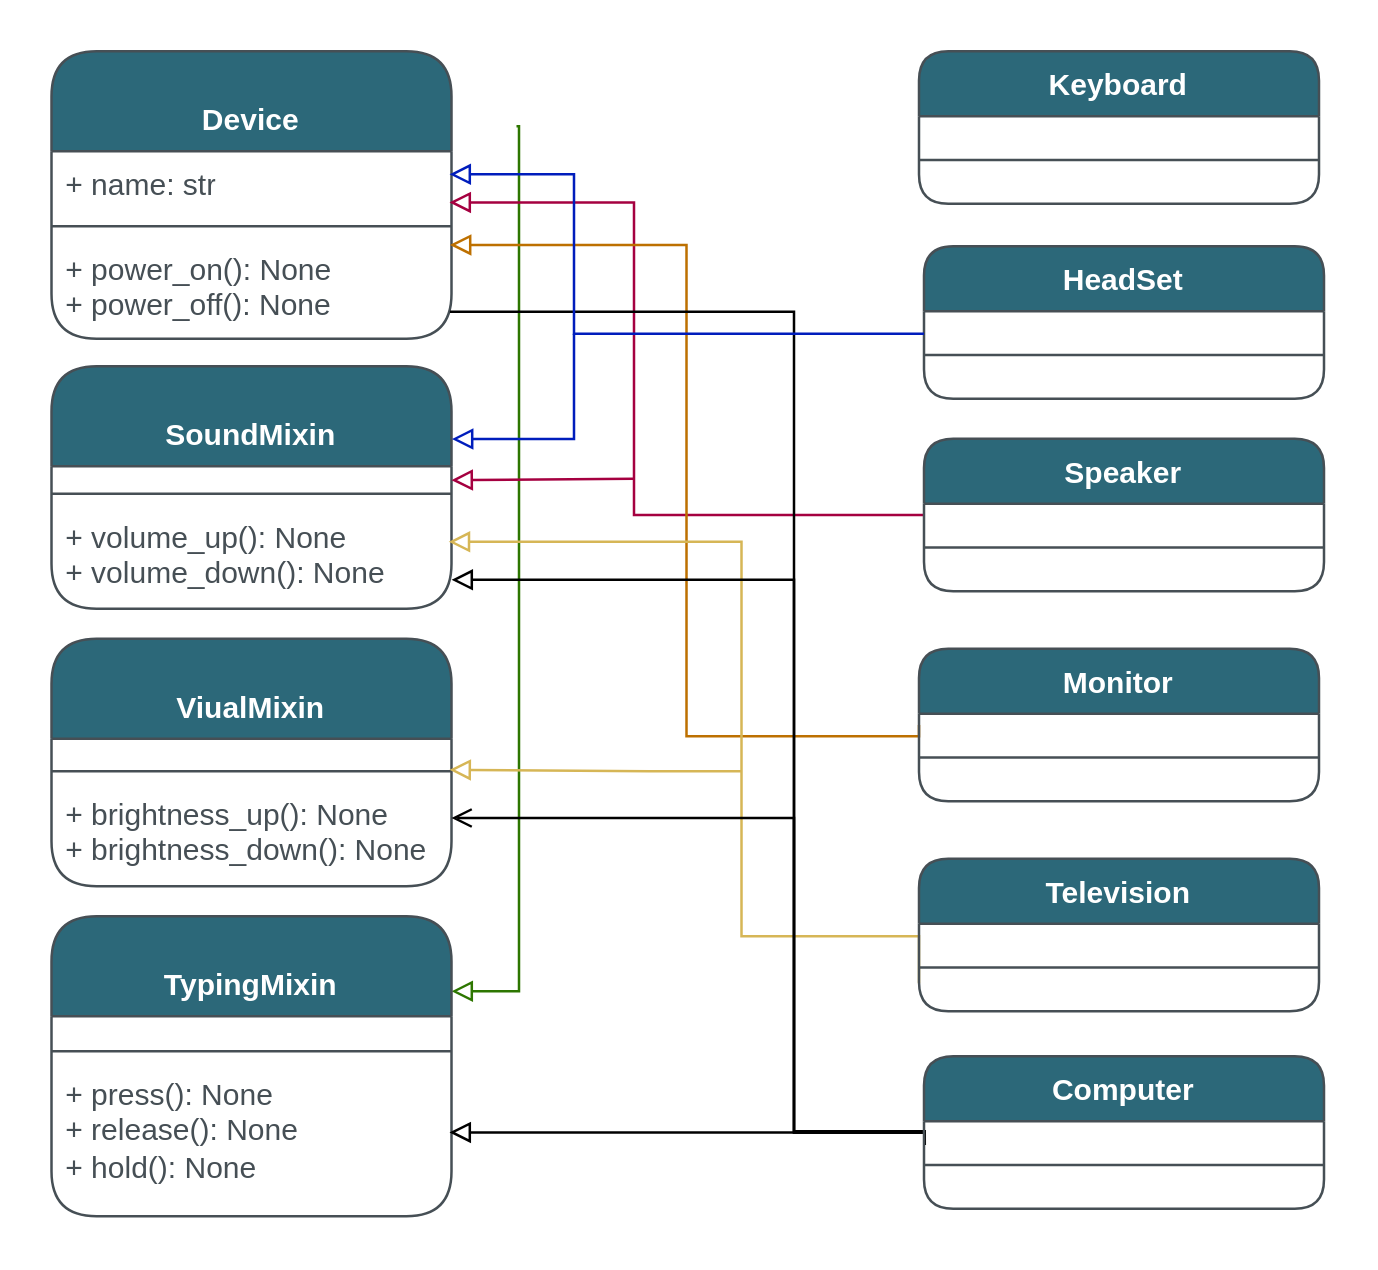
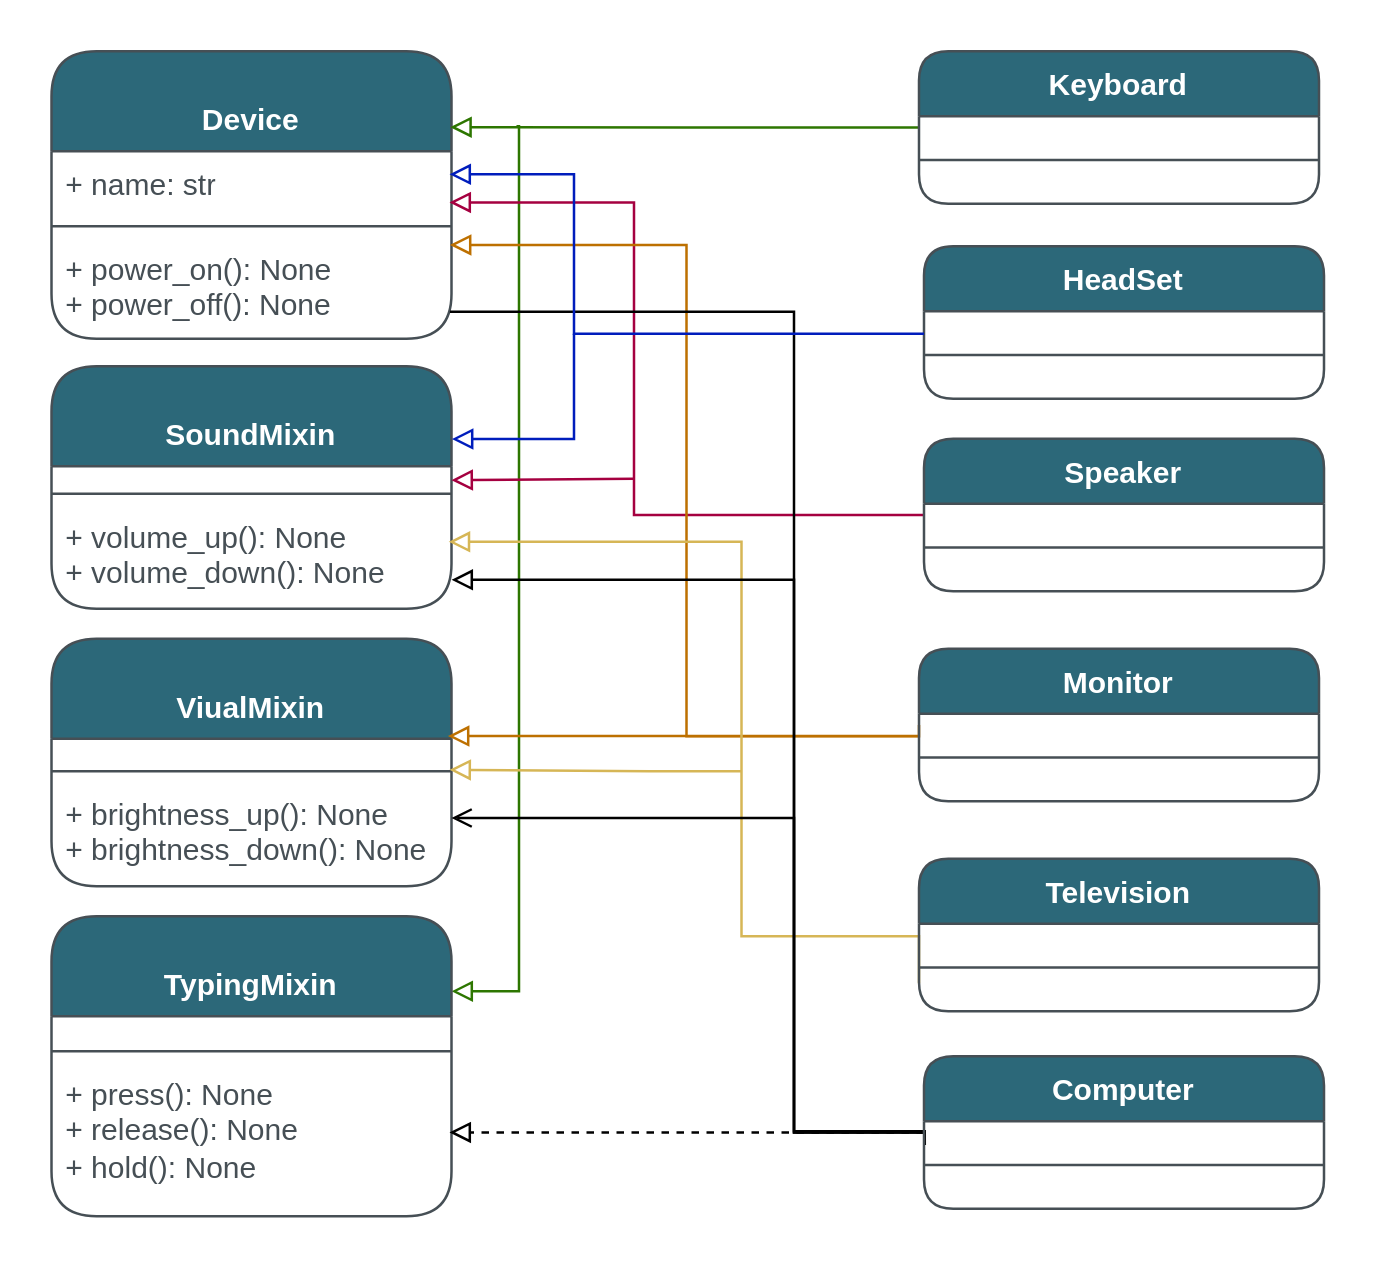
  <mxCell id="0" />
  <mxCell id="1" parent="0" />
  <mxCell id="2" value="&lt;br&gt;Device" style="swimlane;fontStyle=1;align=center;verticalAlign=top;childLayout=stackLayout;horizontal=1;startSize=40;horizontalStack=0;resizeParent=1;resizeParentMax=0;resizeLast=0;collapsible=1;marginBottom=0;whiteSpace=wrap;html=1;strokeColor=#464F55;fontColor=#FFFFFF;fillColor=#2C6879;rounded=1;labelBackgroundColor=none;" parent="1" vertex="1"><mxGeometry x="20" y="20" width="160" height="115" as="geometry"><mxRectangle x="330" y="270" width="120" height="40" as="alternateBounds" /></mxGeometry></mxCell>
  <mxCell id="3" value="+ name: str" style="text;strokeColor=none;fillColor=none;align=left;verticalAlign=top;spacingLeft=4;spacingRight=4;overflow=hidden;rotatable=0;points=[[0,0.5],[1,0.5]];portConstraint=eastwest;whiteSpace=wrap;html=1;fontColor=#464F55;rounded=1;labelBackgroundColor=none;" parent="2" vertex="1"><mxGeometry y="40" width="160" height="26" as="geometry" /></mxCell>
  <mxCell id="4" value="" style="line;strokeWidth=1;fillColor=none;align=left;verticalAlign=middle;spacingTop=-1;spacingLeft=3;spacingRight=3;rotatable=0;labelPosition=right;points=[];portConstraint=eastwest;strokeColor=#464F55;fontColor=#1A1A1A;rounded=1;labelBackgroundColor=none;" parent="2" vertex="1"><mxGeometry y="66" width="160" height="8" as="geometry" /></mxCell>
  <mxCell id="5" value="+ power_on(): None&lt;br&gt;+ power_off(): None&lt;br&gt;" style="text;strokeColor=none;fillColor=none;align=left;verticalAlign=top;spacingLeft=4;spacingRight=4;overflow=hidden;rotatable=0;points=[[0,0.5],[1,0.5]];portConstraint=eastwest;whiteSpace=wrap;html=1;fontColor=#464F55;rounded=1;labelBackgroundColor=none;" parent="2" vertex="1"><mxGeometry y="74" width="160" height="41" as="geometry" /></mxCell>
+ <mxCell id="6" style="rounded=0;orthogonalLoop=1;jettySize=auto;html=1;entryX=0.997;entryY=0.264;entryDx=0;entryDy=0;entryPerimeter=0;edgeStyle=orthogonalEdgeStyle;fillColor=#60a917;strokeColor=#2D7600;endArrow=block;endFill=0;" edge="1" parent="1" source="8" target="2"><mxGeometry relative="1" as="geometry"><mxPoint x="180" y="51" as="targetPoint" /><Array as="points" /></mxGeometry></mxCell>
  <mxCell id="7" style="rounded=0;orthogonalLoop=1;jettySize=auto;html=1;entryX=1;entryY=0.25;entryDx=0;entryDy=0;edgeStyle=orthogonalEdgeStyle;fillColor=#60a917;strokeColor=#2D7600;endArrow=block;endFill=0;" edge="1" parent="1" target="18"><mxGeometry relative="1" as="geometry"><mxPoint x="189.714" y="99.286" as="targetPoint" /><mxPoint x="206" y="50" as="sourcePoint" /><Array as="points"><mxPoint x="207" y="396" /></Array></mxGeometry></mxCell>
  <mxCell id="8" value="Keyboard" style="swimlane;fontStyle=1;align=center;verticalAlign=top;childLayout=stackLayout;horizontal=1;startSize=26;horizontalStack=0;resizeParent=1;resizeParentMax=0;resizeLast=0;collapsible=1;marginBottom=0;whiteSpace=wrap;html=1;strokeColor=#464F55;fontColor=#FFFFFF;fillColor=#2C6879;rounded=1;labelBackgroundColor=none;" parent="1" vertex="1"><mxGeometry x="367" y="20" width="160" height="61" as="geometry"><mxRectangle x="330" y="270" width="120" height="40" as="alternateBounds" /></mxGeometry></mxCell>
  <mxCell id="9" value="" style="line;strokeWidth=1;fillColor=none;align=left;verticalAlign=middle;spacingTop=-1;spacingLeft=3;spacingRight=3;rotatable=0;labelPosition=right;points=[];portConstraint=eastwest;strokeColor=#464F55;fontColor=#1A1A1A;rounded=1;labelBackgroundColor=none;" parent="8" vertex="1"><mxGeometry y="26" width="160" height="35" as="geometry" /></mxCell>
  <mxCell id="10" value="&lt;br&gt;ViualMixin" style="swimlane;fontStyle=1;align=center;verticalAlign=top;childLayout=stackLayout;horizontal=1;startSize=40;horizontalStack=0;resizeParent=1;resizeParentMax=0;resizeLast=0;collapsible=1;marginBottom=0;whiteSpace=wrap;html=1;strokeColor=#464F55;fontColor=#FFFFFF;fillColor=#2C6879;rounded=1;labelBackgroundColor=none;" vertex="1" parent="1"><mxGeometry x="20" y="255" width="160" height="99" as="geometry"><mxRectangle x="330" y="270" width="120" height="40" as="alternateBounds" /></mxGeometry></mxCell>
  <mxCell id="11" value="&amp;nbsp;" style="text;strokeColor=none;fillColor=none;align=left;verticalAlign=top;spacingLeft=4;spacingRight=4;overflow=hidden;rotatable=0;points=[[0,0.5],[1,0.5]];portConstraint=eastwest;whiteSpace=wrap;html=1;fontColor=#464F55;rounded=1;labelBackgroundColor=none;" vertex="1" parent="10"><mxGeometry y="40" width="160" height="9" as="geometry" /></mxCell>
  <mxCell id="12" value="" style="line;strokeWidth=1;fillColor=none;align=left;verticalAlign=middle;spacingTop=-1;spacingLeft=3;spacingRight=3;rotatable=0;labelPosition=right;points=[];portConstraint=eastwest;strokeColor=#464F55;fontColor=#1A1A1A;rounded=1;labelBackgroundColor=none;" vertex="1" parent="10"><mxGeometry y="49" width="160" height="8" as="geometry" /></mxCell>
  <mxCell id="13" value="+ brightness_up(): None&lt;br&gt;+ brightness_down(): None" style="text;strokeColor=none;fillColor=none;align=left;verticalAlign=top;spacingLeft=4;spacingRight=4;overflow=hidden;rotatable=0;points=[[0,0.5],[1,0.5]];portConstraint=eastwest;whiteSpace=wrap;html=1;fontColor=#464F55;rounded=1;labelBackgroundColor=none;" vertex="1" parent="10"><mxGeometry y="57" width="160" height="42" as="geometry" /></mxCell>
  <mxCell id="14" value="&lt;br&gt;SoundMixin" style="swimlane;fontStyle=1;align=center;verticalAlign=top;childLayout=stackLayout;horizontal=1;startSize=40;horizontalStack=0;resizeParent=1;resizeParentMax=0;resizeLast=0;collapsible=1;marginBottom=0;whiteSpace=wrap;html=1;strokeColor=#464F55;fontColor=#FFFFFF;fillColor=#2C6879;rounded=1;labelBackgroundColor=none;" vertex="1" parent="1"><mxGeometry x="20" y="146" width="160" height="97" as="geometry"><mxRectangle x="330" y="270" width="120" height="40" as="alternateBounds" /></mxGeometry></mxCell>
  <mxCell id="15" value="&amp;nbsp;" style="text;strokeColor=none;fillColor=none;align=left;verticalAlign=top;spacingLeft=4;spacingRight=4;overflow=hidden;rotatable=0;points=[[0,0.5],[1,0.5]];portConstraint=eastwest;whiteSpace=wrap;html=1;fontColor=#464F55;rounded=1;labelBackgroundColor=none;" vertex="1" parent="14"><mxGeometry y="40" width="160" height="7" as="geometry" /></mxCell>
  <mxCell id="16" value="" style="line;strokeWidth=1;fillColor=none;align=left;verticalAlign=middle;spacingTop=-1;spacingLeft=3;spacingRight=3;rotatable=0;labelPosition=right;points=[];portConstraint=eastwest;strokeColor=#464F55;fontColor=#1A1A1A;rounded=1;labelBackgroundColor=none;" vertex="1" parent="14"><mxGeometry y="47" width="160" height="8" as="geometry" /></mxCell>
  <mxCell id="17" value="+ volume_up(): None&lt;br&gt;+ volume_down(): None" style="text;strokeColor=none;fillColor=none;align=left;verticalAlign=top;spacingLeft=4;spacingRight=4;overflow=hidden;rotatable=0;points=[[0,0.5],[1,0.5]];portConstraint=eastwest;whiteSpace=wrap;html=1;fontColor=#464F55;rounded=1;labelBackgroundColor=none;" vertex="1" parent="14"><mxGeometry y="55" width="160" height="42" as="geometry" /></mxCell>
  <mxCell id="18" value="&lt;br&gt;TypingMixin" style="swimlane;fontStyle=1;align=center;verticalAlign=top;childLayout=stackLayout;horizontal=1;startSize=40;horizontalStack=0;resizeParent=1;resizeParentMax=0;resizeLast=0;collapsible=1;marginBottom=0;whiteSpace=wrap;html=1;strokeColor=#464F55;fontColor=#FFFFFF;fillColor=#2C6879;rounded=1;labelBackgroundColor=none;" vertex="1" parent="1"><mxGeometry x="20" y="366" width="160" height="120" as="geometry"><mxRectangle x="330" y="270" width="120" height="40" as="alternateBounds" /></mxGeometry></mxCell>
  <mxCell id="19" value="&amp;nbsp;" style="text;strokeColor=none;fillColor=none;align=left;verticalAlign=top;spacingLeft=4;spacingRight=4;overflow=hidden;rotatable=0;points=[[0,0.5],[1,0.5]];portConstraint=eastwest;whiteSpace=wrap;html=1;fontColor=#464F55;rounded=1;labelBackgroundColor=none;" vertex="1" parent="18"><mxGeometry y="40" width="160" height="10" as="geometry" /></mxCell>
  <mxCell id="20" value="" style="line;strokeWidth=1;fillColor=none;align=left;verticalAlign=middle;spacingTop=-1;spacingLeft=3;spacingRight=3;rotatable=0;labelPosition=right;points=[];portConstraint=eastwest;strokeColor=#464F55;fontColor=#1A1A1A;rounded=1;labelBackgroundColor=none;" vertex="1" parent="18"><mxGeometry y="50" width="160" height="8" as="geometry" /></mxCell>
  <mxCell id="21" value="+ press(): None&lt;br&gt;+ release(): None&lt;br&gt;+ hold(): None" style="text;strokeColor=none;fillColor=none;align=left;verticalAlign=top;spacingLeft=4;spacingRight=4;overflow=hidden;rotatable=0;points=[[0,0.5],[1,0.5]];portConstraint=eastwest;whiteSpace=wrap;html=1;fontColor=#464F55;rounded=1;labelBackgroundColor=none;" vertex="1" parent="18"><mxGeometry y="58" width="160" height="62" as="geometry" /></mxCell>
  <mxCell id="22" style="rounded=0;orthogonalLoop=1;jettySize=auto;html=1;entryX=1.001;entryY=0.3;entryDx=0;entryDy=0;entryPerimeter=0;edgeStyle=orthogonalEdgeStyle;fillColor=#0050ef;strokeColor=#001DBC;endArrow=block;endFill=0;" edge="1" parent="1" target="14"><mxGeometry relative="1" as="geometry"><mxPoint x="229" y="133" as="sourcePoint" /><Array as="points"><mxPoint x="229" y="175" /></Array></mxGeometry></mxCell>
  <mxCell id="23" value="HeadSet" style="swimlane;fontStyle=1;align=center;verticalAlign=top;childLayout=stackLayout;horizontal=1;startSize=26;horizontalStack=0;resizeParent=1;resizeParentMax=0;resizeLast=0;collapsible=1;marginBottom=0;whiteSpace=wrap;html=1;strokeColor=#464F55;fontColor=#FFFFFF;fillColor=#2C6879;rounded=1;labelBackgroundColor=none;" vertex="1" parent="1"><mxGeometry x="369" y="98" width="160" height="61" as="geometry"><mxRectangle x="330" y="270" width="120" height="40" as="alternateBounds" /></mxGeometry></mxCell>
  <mxCell id="24" value="" style="line;strokeWidth=1;fillColor=none;align=left;verticalAlign=middle;spacingTop=-1;spacingLeft=3;spacingRight=3;rotatable=0;labelPosition=right;points=[];portConstraint=eastwest;strokeColor=#464F55;fontColor=#1A1A1A;rounded=1;labelBackgroundColor=none;" vertex="1" parent="23"><mxGeometry y="26" width="160" height="35" as="geometry" /></mxCell>
  <mxCell id="25" style="rounded=0;orthogonalLoop=1;jettySize=auto;html=1;entryX=0.995;entryY=0.788;entryDx=0;entryDy=0;entryPerimeter=0;exitX=0;exitY=0.5;exitDx=0;exitDy=0;edgeStyle=orthogonalEdgeStyle;fillColor=#d80073;strokeColor=#A50040;endArrow=block;endFill=0;" edge="1" parent="1" source="27" target="3"><mxGeometry relative="1" as="geometry"><Array as="points"><mxPoint x="253" y="206" /><mxPoint x="253" y="81" /></Array></mxGeometry></mxCell>
  <mxCell id="26" style="rounded=0;orthogonalLoop=1;jettySize=auto;html=1;entryX=1.006;entryY=0.169;entryDx=0;entryDy=0;entryPerimeter=0;edgeStyle=orthogonalEdgeStyle;fillColor=#d80073;strokeColor=#A50040;endArrow=block;endFill=0;" edge="1" parent="1"><mxGeometry relative="1" as="geometry"><mxPoint x="253" y="191" as="sourcePoint" /><mxPoint x="180" y="191.563" as="targetPoint" /><Array as="points"><mxPoint x="252.04" y="191.38" /><mxPoint x="233.04" y="191.38" /></Array></mxGeometry></mxCell>
  <mxCell id="27" value="Speaker" style="swimlane;fontStyle=1;align=center;verticalAlign=top;childLayout=stackLayout;horizontal=1;startSize=26;horizontalStack=0;resizeParent=1;resizeParentMax=0;resizeLast=0;collapsible=1;marginBottom=0;whiteSpace=wrap;html=1;strokeColor=#464F55;fontColor=#FFFFFF;fillColor=#2C6879;rounded=1;labelBackgroundColor=none;" vertex="1" parent="1"><mxGeometry x="369" y="175" width="160" height="61" as="geometry"><mxRectangle x="330" y="270" width="120" height="40" as="alternateBounds" /></mxGeometry></mxCell>
  <mxCell id="28" value="" style="line;strokeWidth=1;fillColor=none;align=left;verticalAlign=middle;spacingTop=-1;spacingLeft=3;spacingRight=3;rotatable=0;labelPosition=right;points=[];portConstraint=eastwest;strokeColor=#464F55;fontColor=#1A1A1A;rounded=1;labelBackgroundColor=none;" vertex="1" parent="27"><mxGeometry y="26" width="160" height="35" as="geometry" /></mxCell>
  <mxCell id="29" style="rounded=0;orthogonalLoop=1;jettySize=auto;html=1;entryX=0.996;entryY=0.085;entryDx=0;entryDy=0;entryPerimeter=0;exitX=0;exitY=0.5;exitDx=0;exitDy=0;edgeStyle=orthogonalEdgeStyle;fillColor=#f0a30a;strokeColor=#BD7000;endArrow=block;endFill=0;" edge="1" parent="1" source="31" target="5"><mxGeometry relative="1" as="geometry"><Array as="points"><mxPoint x="367" y="294" /><mxPoint x="274" y="294" /><mxPoint x="274" y="98" /></Array></mxGeometry></mxCell>
+ <mxCell id="30" style="rounded=0;orthogonalLoop=1;jettySize=auto;html=1;entryX=0.991;entryY=0.393;entryDx=0;entryDy=0;entryPerimeter=0;edgeStyle=orthogonalEdgeStyle;fillColor=#f0a30a;strokeColor=#BD7000;endArrow=block;endFill=0;" edge="1" parent="1" source="31" target="10"><mxGeometry relative="1" as="geometry"><mxPoint x="180" y="288" as="targetPoint" /><Array as="points"><mxPoint x="273" y="293" /></Array></mxGeometry></mxCell>
  <mxCell id="31" value="Monitor" style="swimlane;fontStyle=1;align=center;verticalAlign=top;childLayout=stackLayout;horizontal=1;startSize=26;horizontalStack=0;resizeParent=1;resizeParentMax=0;resizeLast=0;collapsible=1;marginBottom=0;whiteSpace=wrap;html=1;strokeColor=#464F55;fontColor=#FFFFFF;fillColor=#2C6879;rounded=1;labelBackgroundColor=none;" vertex="1" parent="1"><mxGeometry x="367" y="259" width="160" height="61" as="geometry"><mxRectangle x="330" y="270" width="120" height="40" as="alternateBounds" /></mxGeometry></mxCell>
  <mxCell id="32" value="" style="line;strokeWidth=1;fillColor=none;align=left;verticalAlign=middle;spacingTop=-1;spacingLeft=3;spacingRight=3;rotatable=0;labelPosition=right;points=[];portConstraint=eastwest;strokeColor=#464F55;fontColor=#1A1A1A;rounded=1;labelBackgroundColor=none;" vertex="1" parent="31"><mxGeometry y="26" width="160" height="35" as="geometry" /></mxCell>
  <mxCell id="33" style="rounded=0;orthogonalLoop=1;jettySize=auto;html=1;entryX=0.995;entryY=0.427;entryDx=0;entryDy=0;entryPerimeter=0;edgeStyle=orthogonalEdgeStyle;fillColor=#fff2cc;gradientColor=#ffd966;strokeColor=#d6b656;endArrow=block;endFill=0;" edge="1" parent="1" target="12"><mxGeometry relative="1" as="geometry"><mxPoint x="296" y="308" as="sourcePoint" /><Array as="points"><mxPoint x="259" y="308" /></Array></mxGeometry></mxCell>
  <mxCell id="34" style="rounded=0;orthogonalLoop=1;jettySize=auto;html=1;entryX=0.993;entryY=0.494;entryDx=0;entryDy=0;entryPerimeter=0;exitX=0;exitY=0.5;exitDx=0;exitDy=0;edgeStyle=orthogonalEdgeStyle;fillColor=#fff2cc;gradientColor=#ffd966;strokeColor=#d6b656;endArrow=block;endFill=0;" edge="1" parent="1"><mxGeometry relative="1" as="geometry"><mxPoint x="367" y="392.76" as="sourcePoint" /><mxPoint x="178.88" y="216.212" as="targetPoint" /><Array as="points"><mxPoint x="367" y="374" /><mxPoint x="296" y="374" /><mxPoint x="296" y="216" /></Array></mxGeometry></mxCell>
  <mxCell id="35" value="Television" style="swimlane;fontStyle=1;align=center;verticalAlign=top;childLayout=stackLayout;horizontal=1;startSize=26;horizontalStack=0;resizeParent=1;resizeParentMax=0;resizeLast=0;collapsible=1;marginBottom=0;whiteSpace=wrap;html=1;strokeColor=#464F55;fontColor=#FFFFFF;fillColor=#2C6879;rounded=1;labelBackgroundColor=none;" vertex="1" parent="1"><mxGeometry x="367" y="343" width="160" height="61" as="geometry"><mxRectangle x="330" y="270" width="120" height="40" as="alternateBounds" /></mxGeometry></mxCell>
  <mxCell id="36" value="" style="line;strokeWidth=1;fillColor=none;align=left;verticalAlign=middle;spacingTop=-1;spacingLeft=3;spacingRight=3;rotatable=0;labelPosition=right;points=[];portConstraint=eastwest;strokeColor=#464F55;fontColor=#1A1A1A;rounded=1;labelBackgroundColor=none;" vertex="1" parent="35"><mxGeometry y="26" width="160" height="35" as="geometry" /></mxCell>
  <mxCell id="37" style="rounded=0;orthogonalLoop=1;jettySize=auto;html=1;entryX=0.996;entryY=0.736;entryDx=0;entryDy=0;entryPerimeter=0;exitX=0;exitY=0.5;exitDx=0;exitDy=0;edgeStyle=orthogonalEdgeStyle;endArrow=none;endFill=0;" edge="1" parent="1" source="41" target="5"><mxGeometry relative="1" as="geometry"><Array as="points"><mxPoint x="317" y="453" /><mxPoint x="317" y="124" /></Array></mxGeometry></mxCell>
  <mxCell id="38" style="rounded=0;orthogonalLoop=1;jettySize=auto;html=1;exitX=0;exitY=0.5;exitDx=0;exitDy=0;entryX=0.998;entryY=0.605;entryDx=0;entryDy=0;entryPerimeter=0;edgeStyle=orthogonalEdgeStyle;endArrow=block;endFill=0;" edge="1" parent="1"><mxGeometry relative="1" as="geometry"><mxPoint x="369.32" y="457.5" as="sourcePoint" /><mxPoint x="180" y="231.41" as="targetPoint" /><Array as="points"><mxPoint x="369" y="452" /><mxPoint x="317" y="452" /><mxPoint x="317" y="231" /><mxPoint x="180" y="231" /></Array></mxGeometry></mxCell>
  <mxCell id="39" style="rounded=0;orthogonalLoop=1;jettySize=auto;html=1;entryX=1;entryY=0.35;entryDx=0;entryDy=0;entryPerimeter=0;exitX=0;exitY=0.5;exitDx=0;exitDy=0;edgeStyle=orthogonalEdgeStyle;endArrow=open;endFill=0;" edge="1" parent="1" source="41" target="13"><mxGeometry relative="1" as="geometry"><Array as="points"><mxPoint x="317" y="453" /><mxPoint x="317" y="327" /></Array></mxGeometry></mxCell>
- <mxCell id="40" style="edgeStyle=orthogonalEdgeStyle;rounded=0;orthogonalLoop=1;jettySize=auto;html=1;entryX=0.995;entryY=0.459;entryDx=0;entryDy=0;entryPerimeter=0;endArrow=block;endFill=0;" edge="1" parent="1" source="41" target="21"><mxGeometry relative="1" as="geometry" /></mxCell>
+ <mxCell id="40" style="edgeStyle=orthogonalEdgeStyle;rounded=0;orthogonalLoop=1;jettySize=auto;html=1;entryX=0.995;entryY=0.459;entryDx=0;entryDy=0;entryPerimeter=0;endArrow=block;endFill=0;dashed=1;" edge="1" parent="1" source="41" target="21"><mxGeometry relative="1" as="geometry" /></mxCell>
  <mxCell id="41" value="Computer" style="swimlane;fontStyle=1;align=center;verticalAlign=top;childLayout=stackLayout;horizontal=1;startSize=26;horizontalStack=0;resizeParent=1;resizeParentMax=0;resizeLast=0;collapsible=1;marginBottom=0;whiteSpace=wrap;html=1;strokeColor=#464F55;fontColor=#FFFFFF;fillColor=#2C6879;rounded=1;labelBackgroundColor=none;" vertex="1" parent="1"><mxGeometry x="369" y="422" width="160" height="61" as="geometry"><mxRectangle x="330" y="270" width="120" height="40" as="alternateBounds" /></mxGeometry></mxCell>
  <mxCell id="42" value="" style="line;strokeWidth=1;fillColor=none;align=left;verticalAlign=middle;spacingTop=-1;spacingLeft=3;spacingRight=3;rotatable=0;labelPosition=right;points=[];portConstraint=eastwest;strokeColor=#464F55;fontColor=#1A1A1A;rounded=1;labelBackgroundColor=none;" vertex="1" parent="41"><mxGeometry y="26" width="160" height="35" as="geometry" /></mxCell>
  <mxCell id="43" style="rounded=0;orthogonalLoop=1;jettySize=auto;html=1;entryX=0.995;entryY=0.355;entryDx=0;entryDy=0;entryPerimeter=0;edgeStyle=orthogonalEdgeStyle;fillColor=#0050ef;strokeColor=#001DBC;endArrow=block;endFill=0;" edge="1" parent="1" target="3"><mxGeometry relative="1" as="geometry"><mxPoint x="369" y="133" as="sourcePoint" /><Array as="points"><mxPoint x="229" y="133" /><mxPoint x="229" y="69" /></Array></mxGeometry></mxCell>
